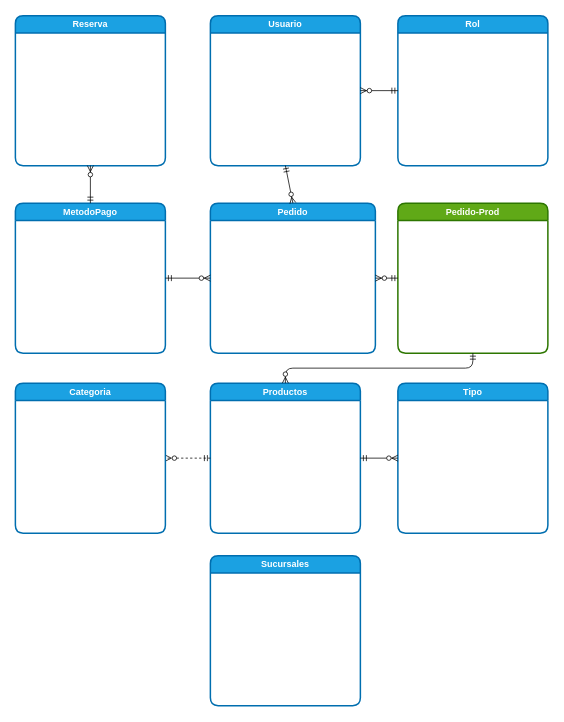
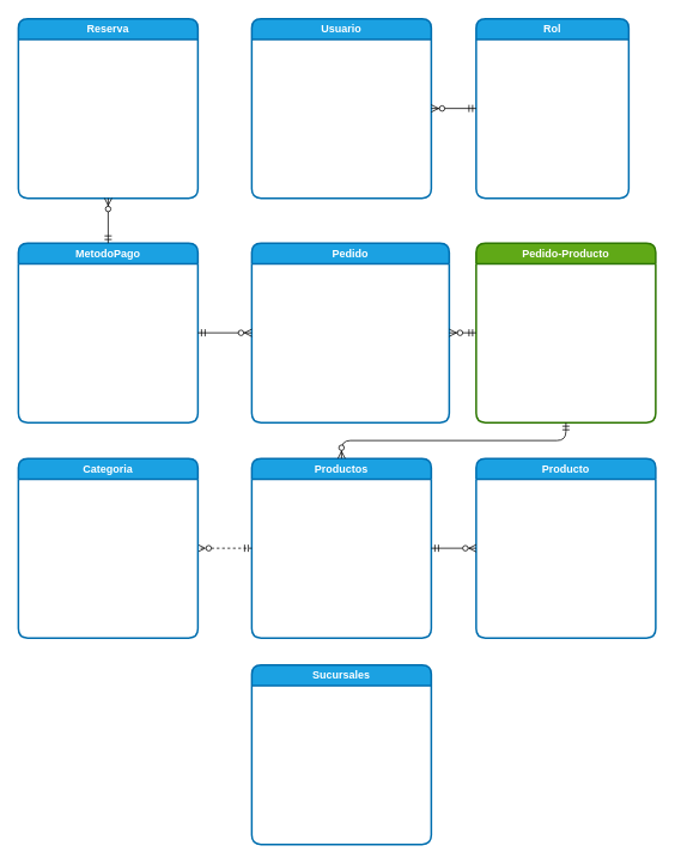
  <mxCell id="0" />
  <mxCell id="1" parent="0" />
  <mxCell id="2" value="Usuario" style="swimlane;whiteSpace=wrap;html=1;fillColor=#1ba1e2;strokeColor=#006EAF;strokeWidth=2;fontColor=#ffffff;rounded=1;" parent="1" vertex="1"><mxGeometry x="280" y="20" width="200" height="200" as="geometry" /></mxCell>
  <mxCell id="3" value="id: number&lt;div style=&quot;font-size: 12px;&quot;&gt;name: string&lt;/div&gt;&lt;div style=&quot;font-size: 12px;&quot;&gt;lastName: string&lt;/div&gt;&lt;div style=&quot;font-size: 12px;&quot;&gt;user: string&lt;/div&gt;&lt;div style=&quot;font-size: 12px;&quot;&gt;email: string&lt;/div&gt;&lt;div style=&quot;font-size: 12px;&quot;&gt;password: string&lt;/div&gt;&lt;div style=&quot;font-size: 12px;&quot;&gt;age: number&lt;/div&gt;&lt;div style=&quot;font-size: 12px;&quot;&gt;direccion: string&lt;/div&gt;&lt;div style=&quot;font-size: 12px;&quot;&gt;idRol: FK rol&lt;/div&gt;" style="text;html=1;align=left;verticalAlign=middle;resizable=0;points=[];autosize=1;strokeColor=none;fillColor=none;fontSize=12;fontColor=#FFFFFF;rounded=1;" parent="2" vertex="1"><mxGeometry x="10" y="30" width="110" height="140" as="geometry" /></mxCell>
  <mxCell id="4" value="Productos" style="swimlane;whiteSpace=wrap;html=1;fillColor=#1ba1e2;strokeColor=#006EAF;strokeWidth=2;fontColor=#ffffff;rounded=1;" parent="1" vertex="1"><mxGeometry x="280" y="510" width="200" height="200" as="geometry" /></mxCell>
  <mxCell id="5" value="id: number&lt;div&gt;title: string&lt;/div&gt;&lt;div&gt;img: string&lt;/div&gt;&lt;div&gt;descripcion: string&lt;/div&gt;&lt;div&gt;ingredientes: string&lt;/div&gt;&lt;div&gt;price: number&lt;/div&gt;&lt;div&gt;valoracion: number&lt;/div&gt;&lt;div&gt;idCategoria: FK Categoria&lt;/div&gt;&lt;div&gt;idTipo: FK Tipo&lt;/div&gt;" style="text;html=1;align=left;verticalAlign=middle;resizable=0;points=[];autosize=1;strokeColor=none;fillColor=none;fontColor=#FFFFFF;rounded=1;" parent="4" vertex="1"><mxGeometry x="10" y="30" width="160" height="140" as="geometry" /></mxCell>
  <mxCell id="6" value="Pedido" style="swimlane;whiteSpace=wrap;html=1;fillColor=#1ba1e2;strokeColor=#006EAF;strokeWidth=2;fontColor=#ffffff;rounded=1;" parent="1" vertex="1"><mxGeometry x="280" y="270" width="220" height="200" as="geometry" /></mxCell>
  <mxCell id="7" value="id: number&lt;div&gt;idPedidoProducto: FK Pedido-Prod&lt;/div&gt;&lt;div&gt;idUsuario: FK Usuario&lt;/div&gt;&lt;div&gt;fecha : date&lt;/div&gt;&lt;div&gt;idMetodoPago: FK MetodoPago&lt;/div&gt;&lt;div&gt;detalle: string&lt;/div&gt;" style="text;html=1;align=left;verticalAlign=middle;resizable=0;points=[];autosize=1;strokeColor=none;fillColor=none;strokeWidth=2;fontColor=#FFFFFF;rounded=1;" parent="6" vertex="1"><mxGeometry x="10" y="30" width="210" height="100" as="geometry" /></mxCell>
  <mxCell id="8" value="Reserva" style="swimlane;whiteSpace=wrap;html=1;fillColor=#1ba1e2;strokeColor=#006EAF;startSize=23;strokeWidth=2;fontColor=#ffffff;rounded=1;" parent="1" vertex="1"><mxGeometry x="20" y="20" width="200" height="200" as="geometry" /></mxCell>
  <mxCell id="9" value="id: number&lt;div style=&quot;font-size: 12px;&quot;&gt;fechaHora: dateTime&lt;/div&gt;&lt;div style=&quot;font-size: 12px;&quot;&gt;cantidad: number&lt;/div&gt;&lt;div style=&quot;font-size: 12px;&quot;&gt;idUsuario: FK usuario&lt;/div&gt;&lt;div style=&quot;font-size: 12px;&quot;&gt;idMetodoPago: FK MetodoPago&lt;/div&gt;&lt;div style=&quot;font-size: 12px;&quot;&gt;mesa: number&lt;/div&gt;" style="text;html=1;align=left;verticalAlign=middle;resizable=0;points=[];autosize=1;strokeColor=none;fillColor=none;labelBorderColor=none;labelBackgroundColor=none;fontSize=12;fontColor=#FFFFFF;rounded=1;" parent="8" vertex="1"><mxGeometry x="10" y="30" width="190" height="100" as="geometry" /></mxCell>
- <mxCell id="10" value="Rol" style="swimlane;whiteSpace=wrap;html=1;fillColor=#1ba1e2;strokeColor=#006EAF;labelBorderColor=none;textShadow=0;strokeWidth=2;fontColor=#ffffff;rounded=1;" parent="1" vertex="1"><mxGeometry x="530" y="20" width="200" height="200" as="geometry" /></mxCell>
- <mxCell id="11" value="Pedido-Prod" style="swimlane;whiteSpace=wrap;html=1;fillColor=#60a917;strokeColor=#2D7600;strokeWidth=2;fontColor=#ffffff;rounded=1;" parent="1" vertex="1"><mxGeometry x="530" y="270" width="200" height="200" as="geometry"><mxRectangle x="590" y="330" width="140" height="30" as="alternateBounds" /></mxGeometry></mxCell>
+ <mxCell id="10" value="Rol" style="swimlane;whiteSpace=wrap;html=1;fillColor=#1ba1e2;strokeColor=#006EAF;labelBorderColor=none;textShadow=0;strokeWidth=2;fontColor=#ffffff;rounded=1;" parent="1" vertex="1"><mxGeometry x="530" y="20" width="170" height="200" as="geometry" /></mxCell>
+ <mxCell id="11" value="Pedido-Producto" style="swimlane;whiteSpace=wrap;html=1;fillColor=#60a917;strokeColor=#2D7600;strokeWidth=2;fontColor=#ffffff;rounded=1;" parent="1" vertex="1"><mxGeometry x="530" y="270" width="200" height="200" as="geometry"><mxRectangle x="590" y="330" width="140" height="30" as="alternateBounds" /></mxGeometry></mxCell>
  <mxCell id="12" value="&lt;div&gt;id:number&lt;/div&gt;&lt;div&gt;idProducto: FK producto&lt;/div&gt;&lt;div&gt;idPedido: FK Pedido&lt;/div&gt;&lt;div&gt;cantidad : number&lt;/div&gt;&lt;div&gt;&lt;br&gt;&lt;/div&gt;" style="text;html=1;align=left;verticalAlign=middle;resizable=0;points=[];autosize=1;strokeColor=none;fillColor=none;fontColor=#FFFFFF;rounded=1;" parent="11" vertex="1"><mxGeometry x="10" y="20" width="150" height="90" as="geometry" /></mxCell>
  <mxCell id="13" value="" style="fontSize=12;html=1;endArrow=ERzeroToMany;startArrow=ERmandOne;rounded=1;exitX=0;exitY=0.5;exitDx=0;exitDy=0;entryX=1;entryY=0.7;entryDx=0;entryDy=0;entryPerimeter=0;fontColor=#FFFFFF;" parent="1" source="11" target="7" edge="1"><mxGeometry width="100" height="100" relative="1" as="geometry"><mxPoint x="330" y="470" as="sourcePoint" /><mxPoint x="420" y="470" as="targetPoint" /></mxGeometry></mxCell>
- <mxCell id="14" value="" style="fontSize=12;html=1;endArrow=ERzeroToMany;startArrow=ERmandOne;rounded=1;exitX=0.5;exitY=1;exitDx=0;exitDy=0;entryX=0.5;entryY=0;entryDx=0;entryDy=0;fontColor=#FFFFFF;" parent="1" source="2" target="6" edge="1"><mxGeometry width="100" height="100" relative="1" as="geometry"><mxPoint x="290" y="130" as="sourcePoint" /><mxPoint x="90" y="260" as="targetPoint" /></mxGeometry></mxCell>
  <mxCell id="15" value="" style="fontSize=12;html=1;endArrow=ERzeroToMany;startArrow=ERmandOne;rounded=1;edgeStyle=orthogonalEdgeStyle;entryX=0.5;entryY=0;entryDx=0;entryDy=0;exitX=0.5;exitY=1;exitDx=0;exitDy=0;fontColor=#FFFFFF;" parent="1" source="11" target="4" edge="1"><mxGeometry width="100" height="100" relative="1" as="geometry"><mxPoint x="380" y="710" as="sourcePoint" /><mxPoint x="630" y="710" as="targetPoint" /><Array as="points"><mxPoint x="630" y="490" /><mxPoint x="380" y="490" /></Array></mxGeometry></mxCell>
  <mxCell id="16" value="" style="fontSize=12;html=1;endArrow=ERzeroToMany;startArrow=ERmandOne;rounded=1;entryX=1;entryY=0.5;entryDx=0;entryDy=0;exitX=0;exitY=0.5;exitDx=0;exitDy=0;fontColor=#FFFFFF;dashed=1;" parent="1" source="4" target="21" edge="1"><mxGeometry width="100" height="100" relative="1" as="geometry"><mxPoint x="290" y="380" as="sourcePoint" /><mxPoint x="220" y="380" as="targetPoint" /></mxGeometry></mxCell>
  <mxCell id="17" value="" style="fontSize=12;html=1;endArrow=ERzeroToMany;startArrow=ERmandOne;rounded=1;entryX=1;entryY=0.5;entryDx=0;entryDy=0;exitX=0;exitY=0.5;exitDx=0;exitDy=0;fontColor=#FFFFFF;" parent="1" source="10" target="2" edge="1"><mxGeometry width="100" height="100" relative="1" as="geometry"><mxPoint x="290" y="130" as="sourcePoint" /><mxPoint x="220" y="130" as="targetPoint" /></mxGeometry></mxCell>
  <mxCell id="18" value="MetodoPago" style="swimlane;whiteSpace=wrap;html=1;fillColor=#1ba1e2;strokeColor=#006EAF;strokeWidth=2;fontColor=#ffffff;rounded=1;" parent="1" vertex="1"><mxGeometry x="20" y="270" width="200" height="200" as="geometry" /></mxCell>
  <mxCell id="19" value="id: number&lt;div&gt;metodoPago: string&lt;/div&gt;" style="text;html=1;align=left;verticalAlign=middle;resizable=0;points=[];autosize=1;strokeColor=none;fillColor=none;fontColor=#FFFFFF;rounded=1;" parent="18" vertex="1"><mxGeometry x="20" y="40" width="130" height="40" as="geometry" /></mxCell>
  <mxCell id="20" value="" style="fontSize=12;html=1;endArrow=ERzeroToMany;startArrow=ERmandOne;rounded=1;fontColor=#FFFFFF;" parent="1" edge="1"><mxGeometry width="100" height="100" relative="1" as="geometry"><mxPoint x="220" y="370" as="sourcePoint" /><mxPoint x="280" y="370" as="targetPoint" /></mxGeometry></mxCell>
  <mxCell id="21" value="Categoria" style="swimlane;whiteSpace=wrap;html=1;fillColor=#1ba1e2;strokeColor=#006EAF;strokeWidth=2;fontColor=#ffffff;rounded=1;" parent="1" vertex="1"><mxGeometry x="20" y="510" width="200" height="200" as="geometry" /></mxCell>
  <mxCell id="22" value="id: number&lt;div&gt;nombre: string&lt;/div&gt;" style="text;html=1;align=left;verticalAlign=middle;resizable=0;points=[];autosize=1;strokeColor=none;fillColor=none;fontColor=#FFFFFF;rounded=1;" parent="21" vertex="1"><mxGeometry x="10" y="30" width="100" height="40" as="geometry" /></mxCell>
  <mxCell id="23" value="" style="fontSize=12;html=1;endArrow=ERzeroToMany;startArrow=ERmandOne;rounded=1;entryX=0.5;entryY=1;entryDx=0;entryDy=0;exitX=0.5;exitY=0;exitDx=0;exitDy=0;fontColor=#FFFFFF;" parent="1" source="18" target="8" edge="1"><mxGeometry width="100" height="100" relative="1" as="geometry"><mxPoint x="290" y="130" as="sourcePoint" /><mxPoint x="230" y="130" as="targetPoint" /></mxGeometry></mxCell>
- <mxCell id="24" value="Tipo" style="swimlane;whiteSpace=wrap;html=1;fillColor=#1ba1e2;strokeColor=#006EAF;strokeWidth=2;fontColor=#ffffff;rounded=1;" parent="1" vertex="1"><mxGeometry x="530" y="510" width="200" height="200" as="geometry" /></mxCell>
+ <mxCell id="24" value="Producto" style="swimlane;whiteSpace=wrap;html=1;fillColor=#1ba1e2;strokeColor=#006EAF;strokeWidth=2;fontColor=#ffffff;rounded=1;" parent="1" vertex="1"><mxGeometry x="530" y="510" width="200" height="200" as="geometry" /></mxCell>
  <mxCell id="25" value="id: number&lt;div&gt;nombre: string&lt;/div&gt;" style="text;html=1;align=left;verticalAlign=middle;resizable=0;points=[];autosize=1;strokeColor=none;fillColor=none;fontColor=#FFFFFF;rounded=1;" parent="24" vertex="1"><mxGeometry x="10" y="30" width="100" height="40" as="geometry" /></mxCell>
  <mxCell id="26" value="" style="fontSize=12;html=1;endArrow=ERzeroToMany;startArrow=ERmandOne;rounded=1;entryX=0;entryY=0.5;entryDx=0;entryDy=0;exitX=1;exitY=0.5;exitDx=0;exitDy=0;fontColor=#FFFFFF;" parent="1" source="4" target="24" edge="1"><mxGeometry width="100" height="100" relative="1" as="geometry"><mxPoint x="290" y="620" as="sourcePoint" /><mxPoint x="230" y="620" as="targetPoint" /></mxGeometry></mxCell>
  <mxCell id="27" value="Sucursales" style="swimlane;whiteSpace=wrap;html=1;fillColor=#1ba1e2;strokeColor=#006EAF;rounded=1;strokeWidth=2;fontColor=#ffffff;" parent="1" vertex="1"><mxGeometry x="280" y="740" width="200" height="200" as="geometry" /></mxCell>
  <mxCell id="28" value="id: number&lt;div&gt;nombre: string&lt;/div&gt;&lt;div&gt;direccion: string&lt;/div&gt;&lt;div&gt;telefono: number&lt;/div&gt;&lt;div&gt;imagen: string&lt;/div&gt;" style="text;html=1;align=left;verticalAlign=middle;resizable=0;points=[];autosize=1;strokeColor=none;fillColor=none;fontColor=#FFFFFF;rounded=1;" parent="27" vertex="1"><mxGeometry x="10" y="30" width="110" height="90" as="geometry" /></mxCell>
